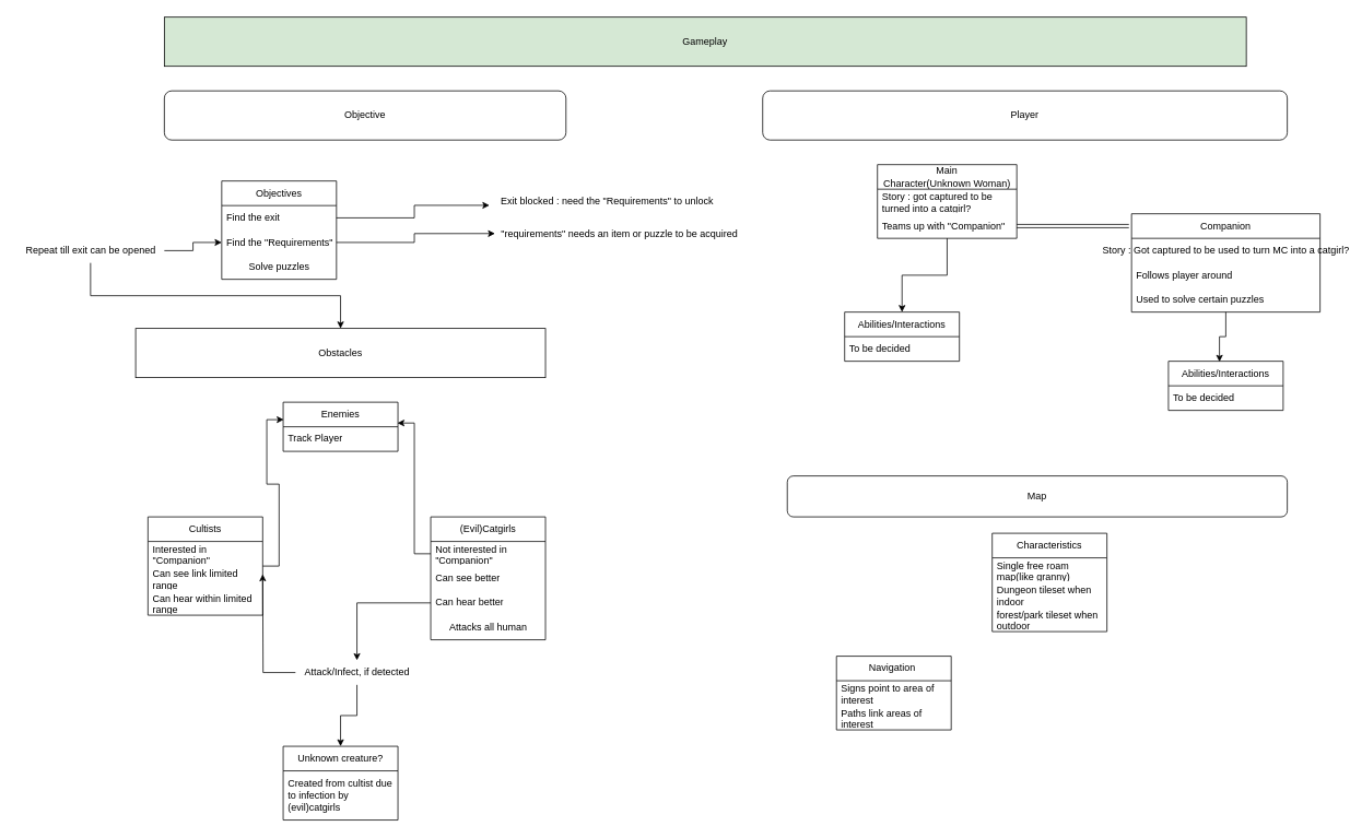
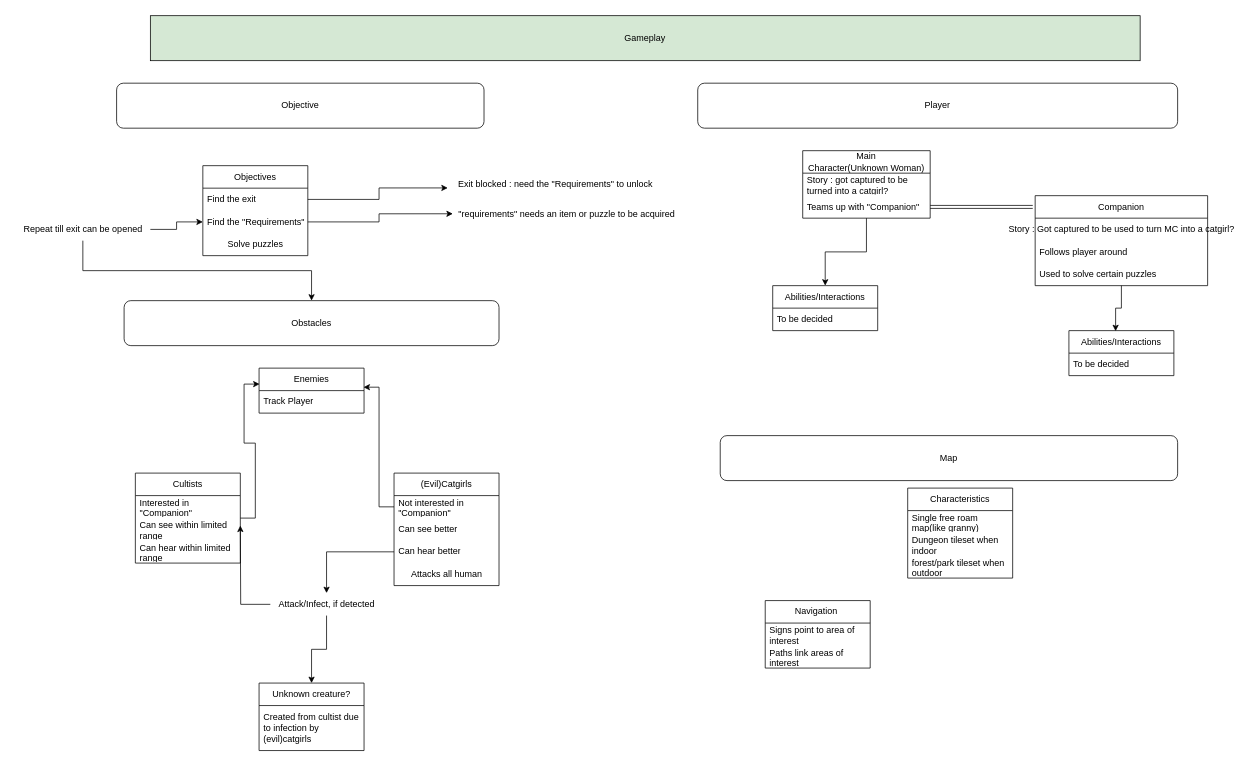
  <mxCell id="0" />
  <mxCell id="1" parent="0" />
  <mxCell id="2" value="Objectives" style="swimlane;fontStyle=0;childLayout=stackLayout;horizontal=1;startSize=30;horizontalStack=0;resizeParent=1;resizeParentMax=0;resizeLast=0;collapsible=1;marginBottom=0;whiteSpace=wrap;html=1;" parent="1" vertex="1"><mxGeometry x="270" y="220" width="140" height="120" as="geometry" /></mxCell>
  <mxCell id="3" value="Find the exit" style="text;strokeColor=none;fillColor=none;align=left;verticalAlign=middle;spacingLeft=4;spacingRight=4;overflow=hidden;points=[[0,0.5],[1,0.5]];portConstraint=eastwest;rotatable=0;whiteSpace=wrap;html=1;" parent="2" vertex="1"><mxGeometry y="30" width="140" height="30" as="geometry" /></mxCell>
  <mxCell id="4" value="Find the &quot;Requirements&quot;" style="text;strokeColor=none;fillColor=none;align=left;verticalAlign=middle;spacingLeft=4;spacingRight=4;overflow=hidden;points=[[0,0.5],[1,0.5]];portConstraint=eastwest;rotatable=0;whiteSpace=wrap;html=1;" parent="2" vertex="1"><mxGeometry y="60" width="140" height="30" as="geometry" /></mxCell>
  <mxCell id="5" value="Solve puzzles" style="text;html=1;align=center;verticalAlign=middle;resizable=0;points=[];autosize=1;strokeColor=none;fillColor=none;" parent="2" vertex="1"><mxGeometry y="90" width="140" height="30" as="geometry" /></mxCell>
  <mxCell id="6" value="Exit blocked : need the &quot;Requirements&quot; to unlock" style="text;html=1;align=center;verticalAlign=middle;resizable=0;points=[];autosize=1;strokeColor=none;fillColor=none;" parent="1" vertex="1"><mxGeometry x="600" y="230" width="280" height="30" as="geometry" /></mxCell>
  <mxCell id="7" style="edgeStyle=orthogonalEdgeStyle;rounded=0;orthogonalLoop=1;jettySize=auto;html=1;entryX=-0.012;entryY=0.656;entryDx=0;entryDy=0;entryPerimeter=0;" parent="1" source="3" target="6" edge="1"><mxGeometry relative="1" as="geometry" /></mxCell>
  <mxCell id="8" value="&quot;requirements&quot; needs an item or puzzle to be acquired" style="text;html=1;align=center;verticalAlign=middle;resizable=0;points=[];autosize=1;strokeColor=none;fillColor=none;" parent="1" vertex="1"><mxGeometry x="600" y="270" width="310" height="30" as="geometry" /></mxCell>
  <mxCell id="9" style="edgeStyle=orthogonalEdgeStyle;rounded=0;orthogonalLoop=1;jettySize=auto;html=1;entryX=0.011;entryY=0.472;entryDx=0;entryDy=0;entryPerimeter=0;" parent="1" source="4" target="8" edge="1"><mxGeometry relative="1" as="geometry" /></mxCell>
  <mxCell id="10" style="edgeStyle=orthogonalEdgeStyle;rounded=0;orthogonalLoop=1;jettySize=auto;html=1;entryX=0;entryY=0.5;entryDx=0;entryDy=0;" parent="1" source="11" target="4" edge="1"><mxGeometry relative="1" as="geometry" /></mxCell>
  <mxCell id="11" value="Repeat till exit can be opened" style="text;html=1;align=center;verticalAlign=middle;resizable=0;points=[];autosize=1;strokeColor=none;fillColor=none;" parent="1" vertex="1"><mxGeometry x="20" y="290" width="180" height="30" as="geometry" /></mxCell>
  <mxCell id="12" style="edgeStyle=orthogonalEdgeStyle;rounded=0;orthogonalLoop=1;jettySize=auto;html=1;" parent="1" source="11" target="19" edge="1"><mxGeometry relative="1" as="geometry" /></mxCell>
  <mxCell id="13" value="Cultists" style="swimlane;fontStyle=0;childLayout=stackLayout;horizontal=1;startSize=30;horizontalStack=0;resizeParent=1;resizeParentMax=0;resizeLast=0;collapsible=1;marginBottom=0;whiteSpace=wrap;html=1;" parent="1" vertex="1"><mxGeometry x="180" y="630" width="140" height="120" as="geometry" /></mxCell>
  <mxCell id="14" value="Interested in &quot;Companion&quot;" style="text;strokeColor=none;fillColor=none;align=left;verticalAlign=middle;spacingLeft=4;spacingRight=4;overflow=hidden;points=[[0,0.5],[1,0.5]];portConstraint=eastwest;rotatable=0;whiteSpace=wrap;html=1;" parent="13" vertex="1"><mxGeometry y="30" width="140" height="30" as="geometry" /></mxCell>
- <mxCell id="15" value="Can see link limited range" style="text;strokeColor=none;fillColor=none;align=left;verticalAlign=middle;spacingLeft=4;spacingRight=4;overflow=hidden;points=[[0,0.5],[1,0.5]];portConstraint=eastwest;rotatable=0;whiteSpace=wrap;html=1;" parent="13" vertex="1"><mxGeometry y="60" width="140" height="30" as="geometry" /></mxCell>
+ <mxCell id="15" value="Can see within limited range" style="text;strokeColor=none;fillColor=none;align=left;verticalAlign=middle;spacingLeft=4;spacingRight=4;overflow=hidden;points=[[0,0.5],[1,0.5]];portConstraint=eastwest;rotatable=0;whiteSpace=wrap;html=1;" parent="13" vertex="1"><mxGeometry y="60" width="140" height="30" as="geometry" /></mxCell>
  <mxCell id="16" value="Can hear within limited range" style="text;strokeColor=none;fillColor=none;align=left;verticalAlign=middle;spacingLeft=4;spacingRight=4;overflow=hidden;points=[[0,0.5],[1,0.5]];portConstraint=eastwest;rotatable=0;whiteSpace=wrap;html=1;" parent="13" vertex="1"><mxGeometry y="90" width="140" height="30" as="geometry" /></mxCell>
  <mxCell id="17" value="Gameplay" style="rounded=0;whiteSpace=wrap;html=1;fillColor=#d5e8d4;" parent="1" vertex="1"><mxGeometry x="200" y="20" width="1320" height="60" as="geometry" /></mxCell>
- <mxCell id="18" value="Objective" style="rounded=1;whiteSpace=wrap;html=1;" parent="1" vertex="1"><mxGeometry x="200" y="110" width="490" height="60" as="geometry" /></mxCell>
- <mxCell id="19" value="Obstacles" style="whiteSpace=wrap;html=1;rounded=0;" parent="1" vertex="1"><mxGeometry x="165" y="400" width="500" height="60" as="geometry" /></mxCell>
+ <mxCell id="18" value="Objective" style="rounded=1;whiteSpace=wrap;html=1;" parent="1" vertex="1"><mxGeometry x="155" y="110" width="490" height="60" as="geometry" /></mxCell>
+ <mxCell id="19" value="Obstacles" style="rounded=1;whiteSpace=wrap;html=1;" parent="1" vertex="1"><mxGeometry x="165" y="400" width="500" height="60" as="geometry" /></mxCell>
  <mxCell id="20" value="Enemies" style="swimlane;fontStyle=0;childLayout=stackLayout;horizontal=1;startSize=30;horizontalStack=0;resizeParent=1;resizeParentMax=0;resizeLast=0;collapsible=1;marginBottom=0;whiteSpace=wrap;html=1;" parent="1" vertex="1"><mxGeometry x="345" y="490" width="140" height="60" as="geometry" /></mxCell>
  <mxCell id="21" value="Track Player" style="text;strokeColor=none;fillColor=none;align=left;verticalAlign=middle;spacingLeft=4;spacingRight=4;overflow=hidden;points=[[0,0.5],[1,0.5]];portConstraint=eastwest;rotatable=0;whiteSpace=wrap;html=1;" parent="20" vertex="1"><mxGeometry y="30" width="140" height="30" as="geometry" /></mxCell>
  <mxCell id="22" style="edgeStyle=orthogonalEdgeStyle;rounded=0;orthogonalLoop=1;jettySize=auto;html=1;entryX=0.005;entryY=0.355;entryDx=0;entryDy=0;entryPerimeter=0;" parent="1" source="13" target="20" edge="1"><mxGeometry relative="1" as="geometry" /></mxCell>
  <mxCell id="23" style="edgeStyle=orthogonalEdgeStyle;rounded=0;orthogonalLoop=1;jettySize=auto;html=1;" parent="1" source="31" edge="1"><mxGeometry relative="1" as="geometry"><mxPoint x="320" y="700" as="targetPoint" /></mxGeometry></mxCell>
  <mxCell id="24" value="(Evil)Catgirls" style="swimlane;fontStyle=0;childLayout=stackLayout;horizontal=1;startSize=30;horizontalStack=0;resizeParent=1;resizeParentMax=0;resizeLast=0;collapsible=1;marginBottom=0;whiteSpace=wrap;html=1;" parent="1" vertex="1"><mxGeometry x="525" y="630" width="140" height="150" as="geometry" /></mxCell>
  <mxCell id="25" value="Not interested in &quot;Companion&quot;" style="text;strokeColor=none;fillColor=none;align=left;verticalAlign=middle;spacingLeft=4;spacingRight=4;overflow=hidden;points=[[0,0.5],[1,0.5]];portConstraint=eastwest;rotatable=0;whiteSpace=wrap;html=1;" parent="24" vertex="1"><mxGeometry y="30" width="140" height="30" as="geometry" /></mxCell>
  <mxCell id="26" value="Can see better" style="text;strokeColor=none;fillColor=none;align=left;verticalAlign=middle;spacingLeft=4;spacingRight=4;overflow=hidden;points=[[0,0.5],[1,0.5]];portConstraint=eastwest;rotatable=0;whiteSpace=wrap;html=1;" parent="24" vertex="1"><mxGeometry y="60" width="140" height="30" as="geometry" /></mxCell>
  <mxCell id="27" value="Can hear better" style="text;strokeColor=none;fillColor=none;align=left;verticalAlign=middle;spacingLeft=4;spacingRight=4;overflow=hidden;points=[[0,0.5],[1,0.5]];portConstraint=eastwest;rotatable=0;whiteSpace=wrap;html=1;" parent="24" vertex="1"><mxGeometry y="90" width="140" height="30" as="geometry" /></mxCell>
  <mxCell id="28" value="Attacks all human" style="text;html=1;align=center;verticalAlign=middle;resizable=0;points=[];autosize=1;strokeColor=none;fillColor=none;" parent="24" vertex="1"><mxGeometry y="120" width="140" height="30" as="geometry" /></mxCell>
  <mxCell id="29" style="edgeStyle=orthogonalEdgeStyle;rounded=0;orthogonalLoop=1;jettySize=auto;html=1;entryX=0.995;entryY=0.424;entryDx=0;entryDy=0;entryPerimeter=0;" parent="1" source="25" target="20" edge="1"><mxGeometry relative="1" as="geometry" /></mxCell>
  <mxCell id="30" style="edgeStyle=orthogonalEdgeStyle;rounded=0;orthogonalLoop=1;jettySize=auto;html=1;" parent="1" source="31" target="33" edge="1"><mxGeometry relative="1" as="geometry" /></mxCell>
- <mxCell id="31" value="Attack/Infect, if detected" style="text;html=1;align=center;verticalAlign=middle;resizable=0;points=[];autosize=1;strokeColor=none;fillColor=none;" parent="1" vertex="1"><mxGeometry x="360" y="805" width="150" height="30" as="geometry" /></mxCell>
+ <mxCell id="31" value="Attack/Infect, if detected" style="text;html=1;align=center;verticalAlign=middle;resizable=0;points=[];autosize=1;strokeColor=none;fillColor=none;" parent="1" vertex="1"><mxGeometry x="360" y="790" width="150" height="30" as="geometry" /></mxCell>
  <mxCell id="32" style="edgeStyle=orthogonalEdgeStyle;rounded=0;orthogonalLoop=1;jettySize=auto;html=1;" parent="1" source="27" target="31" edge="1"><mxGeometry relative="1" as="geometry" /></mxCell>
  <mxCell id="33" value="Unknown creature?" style="swimlane;fontStyle=0;childLayout=stackLayout;horizontal=1;startSize=30;horizontalStack=0;resizeParent=1;resizeParentMax=0;resizeLast=0;collapsible=1;marginBottom=0;whiteSpace=wrap;html=1;" parent="1" vertex="1"><mxGeometry x="345" y="910" width="140" height="90" as="geometry" /></mxCell>
  <mxCell id="34" value="Created from cultist due to infection by (evil)catgirls" style="text;strokeColor=none;fillColor=none;align=left;verticalAlign=middle;spacingLeft=4;spacingRight=4;overflow=hidden;points=[[0,0.5],[1,0.5]];portConstraint=eastwest;rotatable=0;whiteSpace=wrap;html=1;" parent="33" vertex="1"><mxGeometry y="30" width="140" height="60" as="geometry" /></mxCell>
  <mxCell id="35" value="Player" style="rounded=1;whiteSpace=wrap;html=1;" parent="1" vertex="1"><mxGeometry x="930" y="110" width="640" height="60" as="geometry" /></mxCell>
  <mxCell id="36" style="edgeStyle=orthogonalEdgeStyle;rounded=0;orthogonalLoop=1;jettySize=auto;html=1;entryX=0.5;entryY=0;entryDx=0;entryDy=0;" parent="1" source="37" target="40" edge="1"><mxGeometry relative="1" as="geometry" /></mxCell>
  <mxCell id="37" value="Main Character(Unknown&lt;span style=&quot;background-color: initial;&quot;&gt;&amp;nbsp;Woman)&lt;/span&gt;" style="swimlane;fontStyle=0;childLayout=stackLayout;horizontal=1;startSize=30;horizontalStack=0;resizeParent=1;resizeParentMax=0;resizeLast=0;collapsible=1;marginBottom=0;whiteSpace=wrap;html=1;" parent="1" vertex="1"><mxGeometry x="1070" y="200" width="170" height="90" as="geometry" /></mxCell>
  <mxCell id="38" value="Story : got captured to be turned into a catgirl?" style="text;strokeColor=none;fillColor=none;align=left;verticalAlign=middle;spacingLeft=4;spacingRight=4;overflow=hidden;points=[[0,0.5],[1,0.5]];portConstraint=eastwest;rotatable=0;whiteSpace=wrap;html=1;" parent="37" vertex="1"><mxGeometry y="30" width="170" height="30" as="geometry" /></mxCell>
  <mxCell id="39" value="Teams up with &quot;Companion&quot;" style="text;strokeColor=none;fillColor=none;align=left;verticalAlign=middle;spacingLeft=4;spacingRight=4;overflow=hidden;points=[[0,0.5],[1,0.5]];portConstraint=eastwest;rotatable=0;whiteSpace=wrap;html=1;" parent="37" vertex="1"><mxGeometry y="60" width="170" height="30" as="geometry" /></mxCell>
  <mxCell id="40" value="Abilities/Interactions" style="swimlane;fontStyle=0;childLayout=stackLayout;horizontal=1;startSize=30;horizontalStack=0;resizeParent=1;resizeParentMax=0;resizeLast=0;collapsible=1;marginBottom=0;whiteSpace=wrap;html=1;" parent="1" vertex="1"><mxGeometry x="1030" y="380" width="140" height="60" as="geometry" /></mxCell>
  <mxCell id="41" value="To be decided" style="text;strokeColor=none;fillColor=none;align=left;verticalAlign=middle;spacingLeft=4;spacingRight=4;overflow=hidden;points=[[0,0.5],[1,0.5]];portConstraint=eastwest;rotatable=0;whiteSpace=wrap;html=1;" parent="40" vertex="1"><mxGeometry y="30" width="140" height="30" as="geometry" /></mxCell>
  <mxCell id="42" value="Companion" style="swimlane;fontStyle=0;childLayout=stackLayout;horizontal=1;startSize=30;horizontalStack=0;resizeParent=1;resizeParentMax=0;resizeLast=0;collapsible=1;marginBottom=0;whiteSpace=wrap;html=1;" parent="1" vertex="1"><mxGeometry x="1380" y="260" width="230" height="120" as="geometry" /></mxCell>
  <mxCell id="43" value="Story : Got captured to be used to turn MC into a catgirl?" style="text;html=1;align=center;verticalAlign=middle;resizable=0;points=[];autosize=1;strokeColor=none;fillColor=none;" parent="42" vertex="1"><mxGeometry y="30" width="230" height="30" as="geometry" /></mxCell>
  <mxCell id="44" value="Follows player around" style="text;strokeColor=none;fillColor=none;align=left;verticalAlign=middle;spacingLeft=4;spacingRight=4;overflow=hidden;points=[[0,0.5],[1,0.5]];portConstraint=eastwest;rotatable=0;whiteSpace=wrap;html=1;" parent="42" vertex="1"><mxGeometry y="60" width="230" height="30" as="geometry" /></mxCell>
  <mxCell id="45" value="Used to solve certain puzzles" style="text;strokeColor=none;fillColor=none;align=left;verticalAlign=middle;spacingLeft=4;spacingRight=4;overflow=hidden;points=[[0,0.5],[1,0.5]];portConstraint=eastwest;rotatable=0;whiteSpace=wrap;html=1;" parent="42" vertex="1"><mxGeometry y="90" width="230" height="30" as="geometry" /></mxCell>
  <mxCell id="46" style="edgeStyle=orthogonalEdgeStyle;rounded=0;orthogonalLoop=1;jettySize=auto;html=1;entryX=-0.014;entryY=0.125;entryDx=0;entryDy=0;entryPerimeter=0;shape=link;" parent="1" source="39" target="42" edge="1"><mxGeometry relative="1" as="geometry" /></mxCell>
  <mxCell id="47" value="Abilities/Interactions" style="swimlane;fontStyle=0;childLayout=stackLayout;horizontal=1;startSize=30;horizontalStack=0;resizeParent=1;resizeParentMax=0;resizeLast=0;collapsible=1;marginBottom=0;whiteSpace=wrap;html=1;" parent="1" vertex="1"><mxGeometry x="1425" y="440" width="140" height="60" as="geometry" /></mxCell>
  <mxCell id="48" value="To be decided" style="text;strokeColor=none;fillColor=none;align=left;verticalAlign=middle;spacingLeft=4;spacingRight=4;overflow=hidden;points=[[0,0.5],[1,0.5]];portConstraint=eastwest;rotatable=0;whiteSpace=wrap;html=1;" parent="47" vertex="1"><mxGeometry y="30" width="140" height="30" as="geometry" /></mxCell>
- <mxCell id="49" value="Map" style="rounded=1;whiteSpace=wrap;html=1;" parent="1" vertex="1"><mxGeometry x="960" y="580" width="610" height="50" as="geometry" /></mxCell>
+ <mxCell id="49" value="Map" style="rounded=1;whiteSpace=wrap;html=1;" parent="1" vertex="1"><mxGeometry x="960" y="580" width="610" height="60" as="geometry" /></mxCell>
  <mxCell id="50" style="edgeStyle=orthogonalEdgeStyle;rounded=0;orthogonalLoop=1;jettySize=auto;html=1;entryX=0.445;entryY=0.012;entryDx=0;entryDy=0;entryPerimeter=0;" parent="1" source="42" target="47" edge="1"><mxGeometry relative="1" as="geometry" /></mxCell>
  <mxCell id="51" value="Characteristics" style="swimlane;fontStyle=0;childLayout=stackLayout;horizontal=1;startSize=30;horizontalStack=0;resizeParent=1;resizeParentMax=0;resizeLast=0;collapsible=1;marginBottom=0;whiteSpace=wrap;html=1;" parent="1" vertex="1"><mxGeometry x="1210" y="650" width="140" height="120" as="geometry" /></mxCell>
  <mxCell id="52" value="Single free roam map(like granny)" style="text;strokeColor=none;fillColor=none;align=left;verticalAlign=middle;spacingLeft=4;spacingRight=4;overflow=hidden;points=[[0,0.5],[1,0.5]];portConstraint=eastwest;rotatable=0;whiteSpace=wrap;html=1;" parent="51" vertex="1"><mxGeometry y="30" width="140" height="30" as="geometry" /></mxCell>
  <mxCell id="53" value="Dungeon tileset when indoor" style="text;strokeColor=none;fillColor=none;align=left;verticalAlign=middle;spacingLeft=4;spacingRight=4;overflow=hidden;points=[[0,0.5],[1,0.5]];portConstraint=eastwest;rotatable=0;whiteSpace=wrap;html=1;" parent="51" vertex="1"><mxGeometry y="60" width="140" height="30" as="geometry" /></mxCell>
  <mxCell id="54" value="forest/park tileset when outdoor" style="text;strokeColor=none;fillColor=none;align=left;verticalAlign=middle;spacingLeft=4;spacingRight=4;overflow=hidden;points=[[0,0.5],[1,0.5]];portConstraint=eastwest;rotatable=0;whiteSpace=wrap;html=1;" parent="51" vertex="1"><mxGeometry y="90" width="140" height="30" as="geometry" /></mxCell>
  <mxCell id="55" value="Navigation&amp;nbsp;" style="swimlane;fontStyle=0;childLayout=stackLayout;horizontal=1;startSize=30;horizontalStack=0;resizeParent=1;resizeParentMax=0;resizeLast=0;collapsible=1;marginBottom=0;whiteSpace=wrap;html=1;" parent="1" vertex="1"><mxGeometry x="1020" y="800" width="140" height="90" as="geometry" /></mxCell>
  <mxCell id="56" value="Signs point to area of interest" style="text;strokeColor=none;fillColor=none;align=left;verticalAlign=middle;spacingLeft=4;spacingRight=4;overflow=hidden;points=[[0,0.5],[1,0.5]];portConstraint=eastwest;rotatable=0;whiteSpace=wrap;html=1;" parent="55" vertex="1"><mxGeometry y="30" width="140" height="30" as="geometry" /></mxCell>
  <mxCell id="57" value="Paths link areas of interest" style="text;strokeColor=none;fillColor=none;align=left;verticalAlign=middle;spacingLeft=4;spacingRight=4;overflow=hidden;points=[[0,0.5],[1,0.5]];portConstraint=eastwest;rotatable=0;whiteSpace=wrap;html=1;" parent="55" vertex="1"><mxGeometry y="60" width="140" height="30" as="geometry" /></mxCell>
